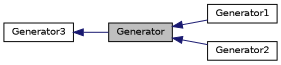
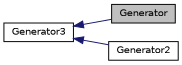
  digraph {
    rankdir=LR
    node [color=black fillcolor=white fontname=Helvetica fontsize=10 shape=record style=filled]
    edge [color=midnightblue dir=back fontname=Helvetica fontsize=10 labelfontname=Helvetica labelfontsize=10 style=solid]
    n1 [fillcolor=grey75 fontcolor=black height=0.2 label=Generator width=0.4]
-   n2 [height=0.2 label=Generator1 width=0.4]
    n3 [height=0.2 label=Generator2 width=0.4]
    n4 [height=0.2 label=Generator3 width=0.4]
-   n1 -> n2
-   n1 -> n3
+   n4 -> n3
    n4 -> n1
  }
